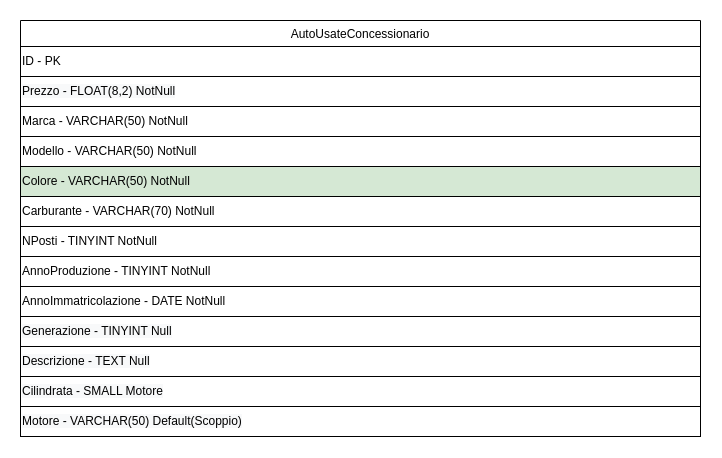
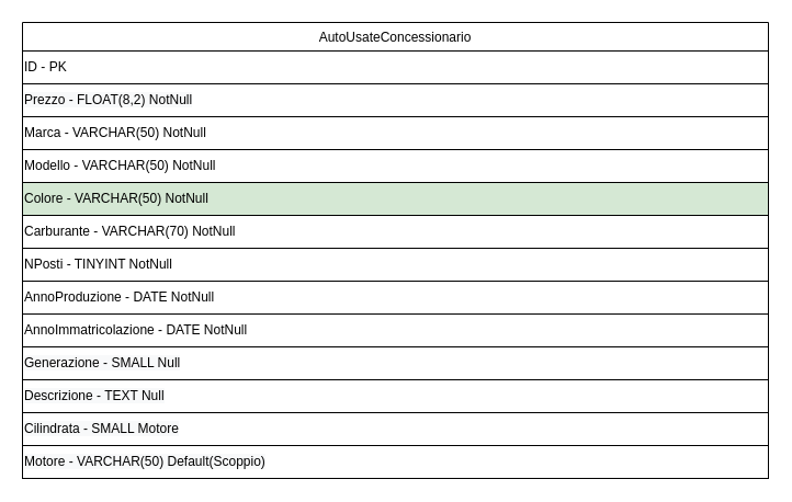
  <mxCell id="0" />
  <mxCell id="1" parent="0" />
  <mxCell id="2" value="AutoUsateConcessionario" style="swimlane;fontStyle=0;childLayout=stackLayout;horizontal=1;startSize=26;fillColor=none;horizontalStack=0;resizeParent=1;resizeParentMax=0;resizeLast=0;collapsible=1;marginBottom=0;" vertex="1" parent="1"><mxGeometry x="20" y="20" width="680" height="416" as="geometry"><mxRectangle x="80" y="80" width="180" height="26" as="alternateBounds" /></mxGeometry></mxCell>
  <mxCell id="3" value="&lt;span&gt;ID - PK&lt;/span&gt;" style="rounded=0;whiteSpace=wrap;html=1;align=left;" vertex="1" parent="2"><mxGeometry y="26" width="680" height="30" as="geometry" /></mxCell>
  <mxCell id="4" value="&lt;span style=&quot;color: rgb(0 , 0 , 0) ; font-family: &amp;#34;helvetica&amp;#34; ; font-size: 12px ; font-style: normal ; font-weight: 400 ; letter-spacing: normal ; text-indent: 0px ; text-transform: none ; word-spacing: 0px ; background-color: rgb(248 , 249 , 250) ; display: inline ; float: none&quot;&gt;Prezzo - FLOAT(8,2) NotNull&lt;/span&gt;" style="rounded=0;whiteSpace=wrap;html=1;align=left;" vertex="1" parent="2"><mxGeometry y="56" width="680" height="30" as="geometry" /></mxCell>
  <mxCell id="5" value="Marca - VARCHAR(50) NotNull" style="rounded=0;whiteSpace=wrap;html=1;align=left;" vertex="1" parent="2"><mxGeometry y="86" width="680" height="30" as="geometry" /></mxCell>
  <mxCell id="6" value="Modello - VARCHAR(50) NotNull" style="rounded=0;whiteSpace=wrap;html=1;align=left;" vertex="1" parent="2"><mxGeometry y="116" width="680" height="30" as="geometry" /></mxCell>
  <mxCell id="7" value="&lt;span&gt;Colore - VARCHAR(50) NotNull&lt;/span&gt;" style="rounded=0;whiteSpace=wrap;html=1;align=left;fillColor=#d5e8d4;" vertex="1" parent="2"><mxGeometry y="146" width="680" height="30" as="geometry" /></mxCell>
  <mxCell id="8" value="Carburante - VARCHAR(70) NotNull" style="rounded=0;whiteSpace=wrap;html=1;align=left;" vertex="1" parent="2"><mxGeometry y="176" width="680" height="30" as="geometry" /></mxCell>
  <mxCell id="9" value="NPosti - TINYINT NotNull" style="rounded=0;whiteSpace=wrap;html=1;align=left;" vertex="1" parent="2"><mxGeometry y="206" width="680" height="30" as="geometry" /></mxCell>
- <mxCell id="10" value="AnnoProduzione - TINYINT NotNull" style="rounded=0;whiteSpace=wrap;html=1;align=left;" vertex="1" parent="2"><mxGeometry y="236" width="680" height="30" as="geometry" /></mxCell>
+ <mxCell id="10" value="AnnoProduzione - DATE NotNull" style="rounded=0;whiteSpace=wrap;html=1;align=left;" vertex="1" parent="2"><mxGeometry y="236" width="680" height="30" as="geometry" /></mxCell>
  <mxCell id="11" value="AnnoImmatricolazione - DATE NotNull" style="rounded=0;whiteSpace=wrap;html=1;align=left;" vertex="1" parent="2"><mxGeometry y="266" width="680" height="30" as="geometry" /></mxCell>
- <mxCell id="12" value="&lt;span style=&quot;color: rgb(0 , 0 , 0) ; font-family: &amp;#34;helvetica&amp;#34; ; font-size: 12px ; font-style: normal ; font-weight: 400 ; letter-spacing: normal ; text-align: left ; text-indent: 0px ; text-transform: none ; word-spacing: 0px ; background-color: rgb(248 , 249 , 250) ; display: inline ; float: none&quot;&gt;Generazione - TINYINT Null&lt;/span&gt;" style="rounded=0;whiteSpace=wrap;html=1;align=left;" vertex="1" parent="2"><mxGeometry y="296" width="680" height="30" as="geometry" /></mxCell>
+ <mxCell id="12" value="&lt;span style=&quot;color: rgb(0 , 0 , 0) ; font-family: &amp;#34;helvetica&amp;#34; ; font-size: 12px ; font-style: normal ; font-weight: 400 ; letter-spacing: normal ; text-align: left ; text-indent: 0px ; text-transform: none ; word-spacing: 0px ; background-color: rgb(248 , 249 , 250) ; display: inline ; float: none&quot;&gt;Generazione - SMALL Null&lt;/span&gt;" style="rounded=0;whiteSpace=wrap;html=1;align=left;" vertex="1" parent="2"><mxGeometry y="296" width="680" height="30" as="geometry" /></mxCell>
  <mxCell id="13" value="&lt;span style=&quot;color: rgb(0 , 0 , 0) ; font-family: &amp;#34;helvetica&amp;#34; ; font-size: 12px ; font-style: normal ; font-weight: 400 ; letter-spacing: normal ; text-align: left ; text-indent: 0px ; text-transform: none ; word-spacing: 0px ; background-color: rgb(248 , 249 , 250) ; display: inline ; float: none&quot;&gt;Descrizione - TEXT Null&lt;/span&gt;" style="rounded=0;whiteSpace=wrap;html=1;align=left;" vertex="1" parent="2"><mxGeometry y="326" width="680" height="30" as="geometry" /></mxCell>
  <mxCell id="14" value="&lt;span style=&quot;color: rgb(0 , 0 , 0) ; font-family: &amp;#34;helvetica&amp;#34; ; font-size: 12px ; font-style: normal ; font-weight: 400 ; letter-spacing: normal ; text-align: left ; text-indent: 0px ; text-transform: none ; word-spacing: 0px ; background-color: rgb(248 , 249 , 250) ; display: inline ; float: none&quot;&gt;Cilindrata - SMALL Motore&lt;/span&gt;" style="rounded=0;whiteSpace=wrap;html=1;align=left;" vertex="1" parent="2"><mxGeometry y="356" width="680" height="30" as="geometry" /></mxCell>
  <mxCell id="15" value="&lt;span style=&quot;color: rgb(0 , 0 , 0) ; font-family: &amp;#34;helvetica&amp;#34; ; font-size: 12px ; font-style: normal ; font-weight: 400 ; letter-spacing: normal ; text-align: left ; text-indent: 0px ; text-transform: none ; word-spacing: 0px ; background-color: rgb(248 , 249 , 250) ; display: inline ; float: none&quot;&gt;Motore - VARCHAR(50) Default(Scoppio)&lt;/span&gt;" style="rounded=0;whiteSpace=wrap;html=1;align=left;" vertex="1" parent="2"><mxGeometry y="386" width="680" height="30" as="geometry" /></mxCell>
